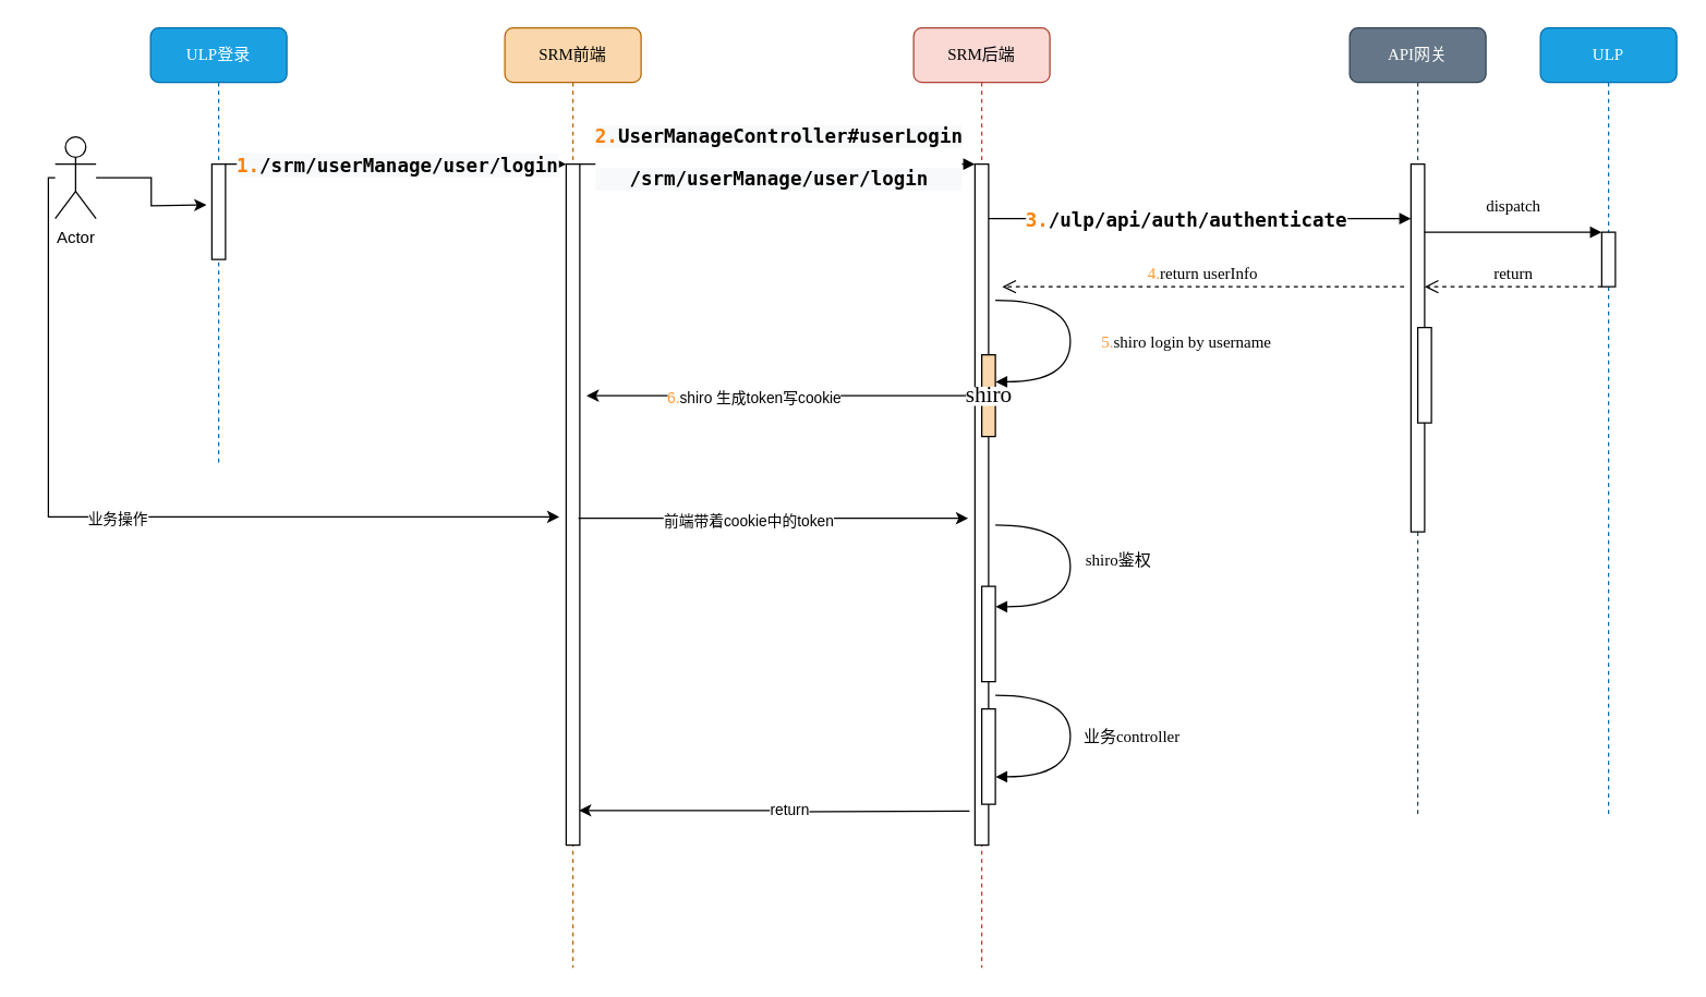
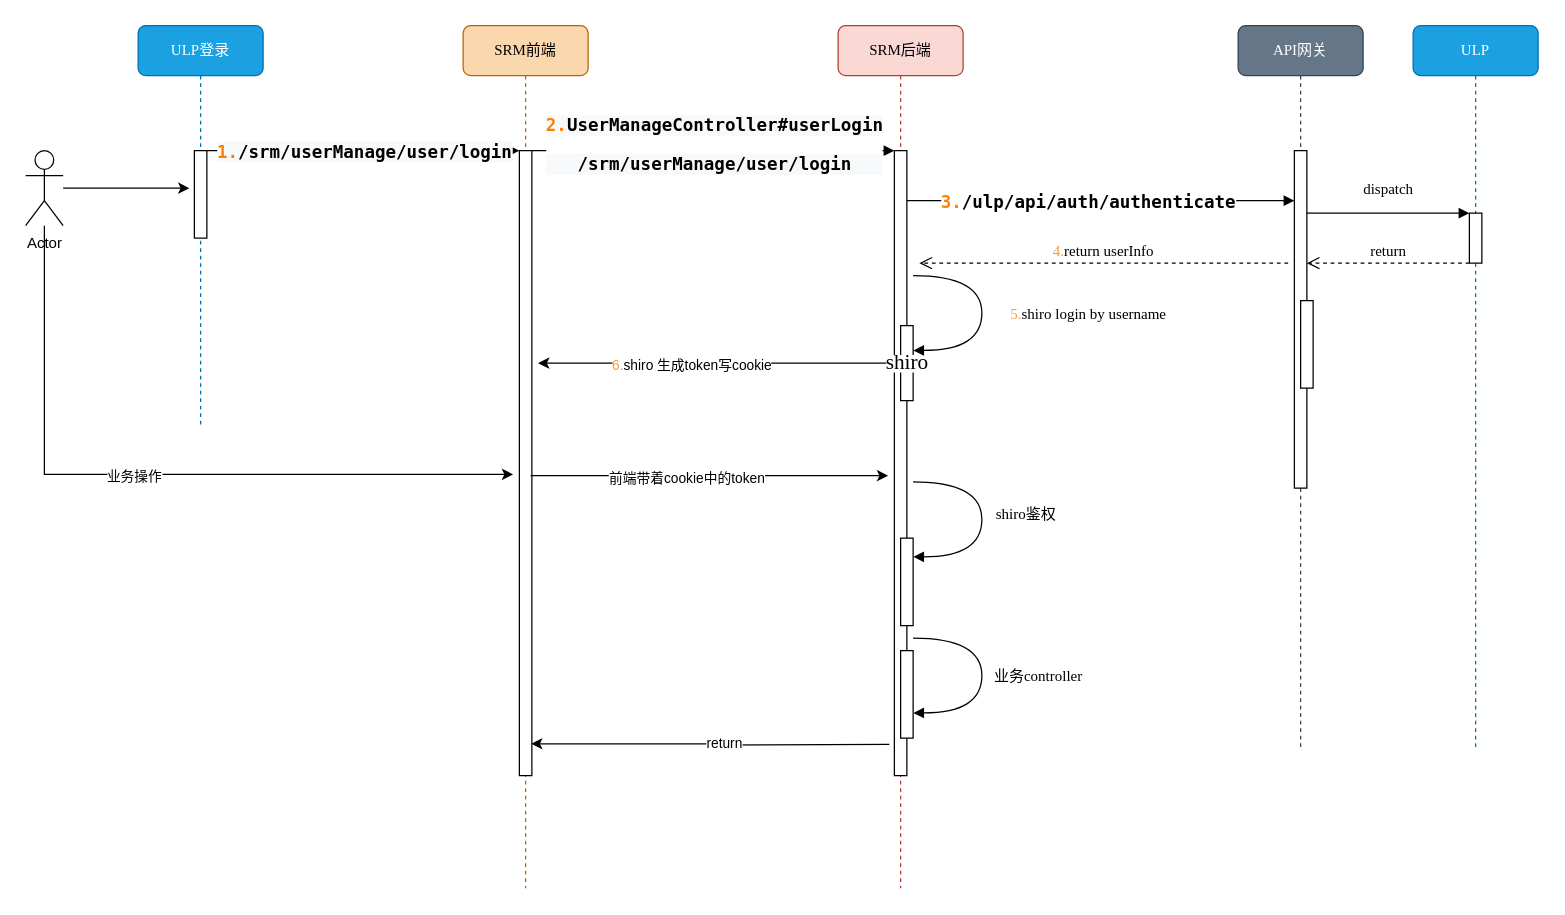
  <mxCell id="0" />
  <mxCell id="1" parent="0" />
  <mxCell id="2" value="SRM前端" style="shape=umlLifeline;perimeter=lifelinePerimeter;whiteSpace=wrap;html=1;container=1;collapsible=0;recursiveResize=0;outlineConnect=0;rounded=1;shadow=0;comic=0;labelBackgroundColor=none;strokeWidth=1;fontFamily=Verdana;fontSize=12;align=center;fillColor=#fad7ac;strokeColor=#b46504;" parent="1" vertex="1"><mxGeometry x="370" y="20" width="100" height="690" as="geometry" /></mxCell>
  <mxCell id="3" value="" style="html=1;points=[];perimeter=orthogonalPerimeter;rounded=0;shadow=0;comic=0;labelBackgroundColor=none;strokeWidth=1;fontFamily=Verdana;fontSize=12;align=center;" parent="2" vertex="1"><mxGeometry x="45" y="100" width="10" height="500" as="geometry" /></mxCell>
  <mxCell id="4" value="SRM后端" style="shape=umlLifeline;perimeter=lifelinePerimeter;whiteSpace=wrap;html=1;container=1;collapsible=0;recursiveResize=0;outlineConnect=0;rounded=1;shadow=0;comic=0;labelBackgroundColor=none;strokeWidth=1;fontFamily=Verdana;fontSize=12;align=center;fillColor=#fad9d5;strokeColor=#ae4132;" parent="1" vertex="1"><mxGeometry x="670" y="20" width="100" height="690" as="geometry" /></mxCell>
  <mxCell id="5" value="" style="html=1;points=[];perimeter=orthogonalPerimeter;rounded=0;shadow=0;comic=0;labelBackgroundColor=none;strokeWidth=1;fontFamily=Verdana;fontSize=12;align=center;" parent="4" vertex="1"><mxGeometry x="45" y="100" width="10" height="500" as="geometry" /></mxCell>
  <mxCell id="6" value="API网关" style="shape=umlLifeline;perimeter=lifelinePerimeter;whiteSpace=wrap;html=1;container=1;collapsible=0;recursiveResize=0;outlineConnect=0;rounded=1;shadow=0;comic=0;labelBackgroundColor=none;strokeWidth=1;fontFamily=Verdana;fontSize=12;align=center;fillColor=#647687;strokeColor=#314354;fontColor=#ffffff;" parent="1" vertex="1"><mxGeometry x="990" y="20" width="100" height="580" as="geometry" /></mxCell>
  <mxCell id="7" value="ULP" style="shape=umlLifeline;perimeter=lifelinePerimeter;whiteSpace=wrap;html=1;container=1;collapsible=0;recursiveResize=0;outlineConnect=0;rounded=1;shadow=0;comic=0;labelBackgroundColor=none;strokeWidth=1;fontFamily=Verdana;fontSize=12;align=center;fillColor=#1ba1e2;strokeColor=#006EAF;fontColor=#ffffff;" parent="1" vertex="1"><mxGeometry x="1130" y="20" width="100" height="580" as="geometry" /></mxCell>
  <mxCell id="8" value="ULP登录" style="shape=umlLifeline;perimeter=lifelinePerimeter;whiteSpace=wrap;html=1;container=1;collapsible=0;recursiveResize=0;outlineConnect=0;rounded=1;shadow=0;comic=0;labelBackgroundColor=none;strokeWidth=1;fontFamily=Verdana;fontSize=12;align=center;fillColor=#1ba1e2;strokeColor=#006EAF;fontColor=#ffffff;" parent="1" vertex="1"><mxGeometry x="110" y="20" width="100" height="320" as="geometry" /></mxCell>
  <mxCell id="9" value="" style="html=1;points=[];perimeter=orthogonalPerimeter;rounded=0;shadow=0;comic=0;labelBackgroundColor=none;strokeWidth=1;fontFamily=Verdana;fontSize=12;align=center;" parent="8" vertex="1"><mxGeometry x="45" y="100" width="10" height="70" as="geometry" /></mxCell>
  <mxCell id="10" value="" style="html=1;points=[];perimeter=orthogonalPerimeter;rounded=0;shadow=0;comic=0;labelBackgroundColor=none;strokeWidth=1;fontFamily=Verdana;fontSize=12;align=center;" parent="1" vertex="1"><mxGeometry x="1035" y="120" width="10" height="270" as="geometry" /></mxCell>
  <mxCell id="11" value="" style="html=1;verticalAlign=bottom;endArrow=block;labelBackgroundColor=none;fontFamily=Verdana;fontSize=12;edgeStyle=elbowEdgeStyle;elbow=vertical;" parent="1" source="5" target="10" edge="1"><mxGeometry relative="1" as="geometry"><mxPoint x="780" y="160" as="sourcePoint" /><Array as="points"><mxPoint x="730" y="160" /></Array></mxGeometry></mxCell>
  <mxCell id="12" value="&lt;pre style=&quot;font-family: &amp;#34;source code pro&amp;#34; , monospace ; font-size: 10.5pt&quot;&gt;&lt;span style=&quot;background-color: rgb(255 , 255 , 255)&quot;&gt;&lt;font color=&quot;#ff8000&quot;&gt;3.&lt;/font&gt;/ulp/api/auth/authenticate&lt;/span&gt;&lt;/pre&gt;" style="edgeLabel;html=1;align=center;verticalAlign=middle;resizable=0;points=[];labelBackgroundColor=none;fontStyle=1" vertex="1" connectable="0" parent="11"><mxGeometry x="-0.096" y="-4" relative="1" as="geometry"><mxPoint x="4" y="-4" as="offset" /></mxGeometry></mxCell>
  <mxCell id="13" value="" style="html=1;points=[];perimeter=orthogonalPerimeter;rounded=0;shadow=0;comic=0;labelBackgroundColor=none;strokeWidth=1;fontFamily=Verdana;fontSize=12;align=center;" parent="1" vertex="1"><mxGeometry x="1175" y="170" width="10" height="40" as="geometry" /></mxCell>
  <mxCell id="14" value="dispatch" style="html=1;verticalAlign=bottom;endArrow=block;entryX=0;entryY=0;labelBackgroundColor=none;fontFamily=Verdana;fontSize=12;edgeStyle=elbowEdgeStyle;elbow=vertical;" parent="1" source="10" target="13" edge="1"><mxGeometry y="10" relative="1" as="geometry"><mxPoint x="1100" y="170" as="sourcePoint" /><mxPoint as="offset" /></mxGeometry></mxCell>
  <mxCell id="15" value="return" style="html=1;verticalAlign=bottom;endArrow=open;dashed=1;endSize=8;labelBackgroundColor=none;fontFamily=Verdana;fontSize=12;edgeStyle=elbowEdgeStyle;elbow=vertical;" parent="1" source="13" target="10" edge="1"><mxGeometry relative="1" as="geometry"><mxPoint x="1100" y="246" as="targetPoint" /><Array as="points"><mxPoint x="1100" y="210" /><mxPoint x="1150" y="200" /></Array></mxGeometry></mxCell>
  <mxCell id="16" style="edgeStyle=orthogonalEdgeStyle;rounded=0;orthogonalLoop=1;jettySize=auto;html=1;" edge="1" parent="1" source="18"><mxGeometry relative="1" as="geometry"><mxPoint x="430" y="290" as="targetPoint" /><Array as="points" /></mxGeometry></mxCell>
  <mxCell id="17" value="&lt;font color=&quot;#ff9933&quot;&gt;6.&lt;/font&gt;shiro 生成token写cookie" style="edgeLabel;html=1;align=center;verticalAlign=middle;resizable=0;points=[];" vertex="1" connectable="0" parent="16"><mxGeometry x="0.412" y="1" relative="1" as="geometry"><mxPoint x="37" as="offset" /></mxGeometry></mxCell>
- <mxCell id="18" value="&lt;span style=&quot;background-color: rgb(255 , 255 , 255)&quot;&gt;&lt;font style=&quot;font-size: 17px&quot;&gt;shiro&lt;/font&gt;&lt;/span&gt;" style="html=1;points=[];perimeter=orthogonalPerimeter;rounded=0;shadow=0;comic=0;labelBackgroundColor=none;strokeWidth=1;fontFamily=Verdana;fontSize=12;align=center;fillColor=#fad7ac;" parent="1" vertex="1"><mxGeometry x="720" y="260" width="10" height="60" as="geometry" /></mxCell>
+ <mxCell id="18" value="&lt;span style=&quot;background-color: rgb(255 , 255 , 255)&quot;&gt;&lt;font style=&quot;font-size: 17px&quot;&gt;shiro&lt;/font&gt;&lt;/span&gt;" style="html=1;points=[];perimeter=orthogonalPerimeter;rounded=0;shadow=0;comic=0;labelBackgroundColor=none;strokeWidth=1;fontFamily=Verdana;fontSize=12;align=center;" parent="1" vertex="1"><mxGeometry x="720" y="260" width="10" height="60" as="geometry" /></mxCell>
  <mxCell id="19" value="&lt;pre style=&quot;font-family: &amp;#34;source code pro&amp;#34; , monospace ; font-size: 10.5pt&quot;&gt;&lt;br&gt;&lt;/pre&gt;" style="html=1;verticalAlign=bottom;endArrow=block;entryX=0;entryY=0;labelBackgroundColor=none;fontFamily=Verdana;fontSize=12;edgeStyle=elbowEdgeStyle;elbow=vertical;" parent="1" source="9" target="3" edge="1"><mxGeometry x="-0.56" y="10" relative="1" as="geometry"><mxPoint x="270" y="130" as="sourcePoint" /><mxPoint as="offset" /></mxGeometry></mxCell>
  <mxCell id="20" value="&lt;pre style=&quot;background-color: rgb(248 , 249 , 250) ; font-family: &amp;#34;source code pro&amp;#34; , monospace ; font-size: 10.5pt&quot;&gt;&lt;b&gt;&lt;font color=&quot;#ff8000&quot;&gt;1.&lt;/font&gt;/srm/userManage/user/login&lt;/b&gt;&lt;/pre&gt;" style="edgeLabel;html=1;align=center;verticalAlign=middle;resizable=0;points=[];" vertex="1" connectable="0" parent="19"><mxGeometry x="0.089" y="4" relative="1" as="geometry"><mxPoint x="-11" y="4" as="offset" /></mxGeometry></mxCell>
  <mxCell id="21" value="" style="html=1;verticalAlign=bottom;endArrow=block;entryX=0;entryY=0;labelBackgroundColor=none;fontFamily=Verdana;fontSize=12;edgeStyle=elbowEdgeStyle;elbow=vertical;" parent="1" source="3" target="5" edge="1"><mxGeometry relative="1" as="geometry"><mxPoint x="500" y="140" as="sourcePoint" /></mxGeometry></mxCell>
  <mxCell id="22" value="&lt;pre style=&quot;background-color: rgb(248 , 249 , 250)&quot;&gt;&lt;font face=&quot;source code pro, monospace&quot;&gt;&lt;span style=&quot;font-size: 14px&quot;&gt;&lt;b&gt;&lt;font color=&quot;#ff8000&quot;&gt;2.&lt;/font&gt;UserManageController#userLogin&lt;/b&gt;&lt;/span&gt;&lt;/font&gt;&lt;b style=&quot;font-family: &amp;#34;source code pro&amp;#34; , monospace ; font-size: 10.5pt&quot;&gt;&lt;br&gt;&lt;/b&gt;&lt;/pre&gt;&lt;pre style=&quot;background-color: rgb(248 , 249 , 250) ; font-family: &amp;#34;source code pro&amp;#34; , monospace ; font-size: 10.5pt&quot;&gt;&lt;b&gt;/srm/userManage/user/login&lt;/b&gt;&lt;/pre&gt;" style="edgeLabel;html=1;align=center;verticalAlign=middle;resizable=0;points=[];" vertex="1" connectable="0" parent="21"><mxGeometry x="0.095" y="4" relative="1" as="geometry"><mxPoint x="-14" as="offset" /></mxGeometry></mxCell>
  <mxCell id="23" value="" style="html=1;points=[];perimeter=orthogonalPerimeter;rounded=0;shadow=0;comic=0;labelBackgroundColor=none;strokeWidth=1;fontFamily=Verdana;fontSize=12;align=center;" parent="1" vertex="1"><mxGeometry x="1040" y="240" width="10" height="70" as="geometry" /></mxCell>
  <mxCell id="24" style="edgeStyle=orthogonalEdgeStyle;rounded=0;orthogonalLoop=1;jettySize=auto;html=1;" edge="1" parent="1" source="27"><mxGeometry relative="1" as="geometry"><mxPoint x="151" y="150" as="targetPoint" /></mxGeometry></mxCell>
  <mxCell id="25" style="edgeStyle=orthogonalEdgeStyle;rounded=0;orthogonalLoop=1;jettySize=auto;html=1;" edge="1" parent="1" source="27"><mxGeometry relative="1" as="geometry"><mxPoint x="410" y="379" as="targetPoint" /><Array as="points"><mxPoint x="35" y="379" /></Array></mxGeometry></mxCell>
  <mxCell id="26" value="业务操作" style="edgeLabel;html=1;align=center;verticalAlign=middle;resizable=0;points=[];" vertex="1" connectable="0" parent="25"><mxGeometry x="0.251" y="-1" relative="1" as="geometry"><mxPoint x="-89" as="offset" /></mxGeometry></mxCell>
- <mxCell id="27" value="Actor" style="shape=umlActor;verticalLabelPosition=bottom;verticalAlign=top;html=1;outlineConnect=0;" vertex="1" parent="1"><mxGeometry x="40" y="100" width="30" height="60" as="geometry" /></mxCell>
+ <mxCell id="27" value="Actor" style="shape=umlActor;verticalLabelPosition=bottom;verticalAlign=top;html=1;outlineConnect=0;" vertex="1" parent="1"><mxGeometry x="20" y="120" width="30" height="60" as="geometry" /></mxCell>
  <mxCell id="28" value="&lt;font color=&quot;#ff9933&quot;&gt;4.&lt;/font&gt;return userInfo" style="html=1;verticalAlign=bottom;endArrow=open;dashed=1;endSize=8;labelBackgroundColor=none;fontFamily=Verdana;fontSize=12;edgeStyle=elbowEdgeStyle;elbow=vertical;" edge="1" parent="1"><mxGeometry relative="1" as="geometry"><mxPoint x="735" y="210" as="targetPoint" /><Array as="points"><mxPoint x="735" y="210" /><mxPoint x="745" y="205" /><mxPoint x="975" y="205" /><mxPoint x="1005" y="205" /></Array><mxPoint x="1030" y="210" as="sourcePoint" /></mxGeometry></mxCell>
  <mxCell id="29" value="&lt;font color=&quot;#ff9933&quot;&gt;5.&lt;/font&gt;shiro login by username" style="html=1;verticalAlign=bottom;endArrow=block;labelBackgroundColor=none;fontFamily=Verdana;fontSize=12;elbow=vertical;edgeStyle=orthogonalEdgeStyle;curved=1;entryX=1.014;entryY=0.331;entryPerimeter=0;exitX=1.038;exitY=0.345;exitPerimeter=0;entryDx=0;entryDy=0;" edge="1" parent="1" target="18"><mxGeometry x="0.119" y="85" relative="1" as="geometry"><mxPoint x="730" y="220" as="sourcePoint" /><mxPoint x="734.62" y="257.92" as="targetPoint" /><Array as="points"><mxPoint x="785" y="220" /><mxPoint x="785" y="280" /></Array><mxPoint as="offset" /></mxGeometry></mxCell>
  <mxCell id="30" value="" style="html=1;points=[];perimeter=orthogonalPerimeter;rounded=0;shadow=0;comic=0;labelBackgroundColor=none;strokeWidth=1;fontFamily=Verdana;fontSize=12;align=center;" vertex="1" parent="1"><mxGeometry x="720" y="430" width="10" height="70" as="geometry" /></mxCell>
  <mxCell id="31" value="shiro鉴权" style="html=1;verticalAlign=bottom;endArrow=block;labelBackgroundColor=none;fontFamily=Verdana;fontSize=12;elbow=vertical;edgeStyle=orthogonalEdgeStyle;curved=1;entryX=1.014;entryY=0.331;entryPerimeter=0;exitX=1.038;exitY=0.345;exitPerimeter=0;entryDx=0;entryDy=0;" edge="1" parent="1"><mxGeometry x="0.06" y="35" relative="1" as="geometry"><mxPoint x="730" y="385.05" as="sourcePoint" /><mxPoint x="730.14" y="444.91" as="targetPoint" /><Array as="points"><mxPoint x="785" y="385.05" /><mxPoint x="785" y="445.05" /></Array><mxPoint as="offset" /></mxGeometry></mxCell>
  <mxCell id="32" style="edgeStyle=orthogonalEdgeStyle;rounded=0;orthogonalLoop=1;jettySize=auto;html=1;" edge="1" parent="1"><mxGeometry relative="1" as="geometry"><mxPoint x="440" y="380" as="sourcePoint" /><mxPoint x="710" y="380" as="targetPoint" /><Array as="points"><mxPoint x="424" y="380" /></Array></mxGeometry></mxCell>
  <mxCell id="33" value="前端带着cookie中的token" style="edgeLabel;html=1;align=center;verticalAlign=middle;resizable=0;points=[];" vertex="1" connectable="0" parent="32"><mxGeometry x="0.251" y="-1" relative="1" as="geometry"><mxPoint x="-49" as="offset" /></mxGeometry></mxCell>
  <mxCell id="34" value="" style="html=1;points=[];perimeter=orthogonalPerimeter;rounded=0;shadow=0;comic=0;labelBackgroundColor=none;strokeWidth=1;fontFamily=Verdana;fontSize=12;align=center;" vertex="1" parent="1"><mxGeometry x="720" y="520" width="10" height="70" as="geometry" /></mxCell>
  <mxCell id="35" value="业务controller" style="html=1;verticalAlign=bottom;endArrow=block;labelBackgroundColor=none;fontFamily=Verdana;fontSize=12;elbow=vertical;edgeStyle=orthogonalEdgeStyle;curved=1;entryX=1.014;entryY=0.331;entryPerimeter=0;exitX=1.038;exitY=0.345;exitPerimeter=0;entryDx=0;entryDy=0;" edge="1" parent="1"><mxGeometry x="0.119" y="45" relative="1" as="geometry"><mxPoint x="730" y="510" as="sourcePoint" /><mxPoint x="730.14" y="569.86" as="targetPoint" /><Array as="points"><mxPoint x="785" y="510" /><mxPoint x="785" y="570" /></Array><mxPoint as="offset" /></mxGeometry></mxCell>
  <mxCell id="36" style="edgeStyle=orthogonalEdgeStyle;rounded=0;orthogonalLoop=1;jettySize=auto;html=1;entryX=0.943;entryY=0.949;entryDx=0;entryDy=0;entryPerimeter=0;" edge="1" parent="1" target="3"><mxGeometry relative="1" as="geometry"><mxPoint x="711" y="595" as="sourcePoint" /><mxPoint x="490" y="604" as="targetPoint" /></mxGeometry></mxCell>
  <mxCell id="37" value="return" style="edgeLabel;html=1;align=center;verticalAlign=middle;resizable=0;points=[];" vertex="1" connectable="0" parent="36"><mxGeometry x="-0.081" y="-2" relative="1" as="geometry"><mxPoint as="offset" /></mxGeometry></mxCell>
